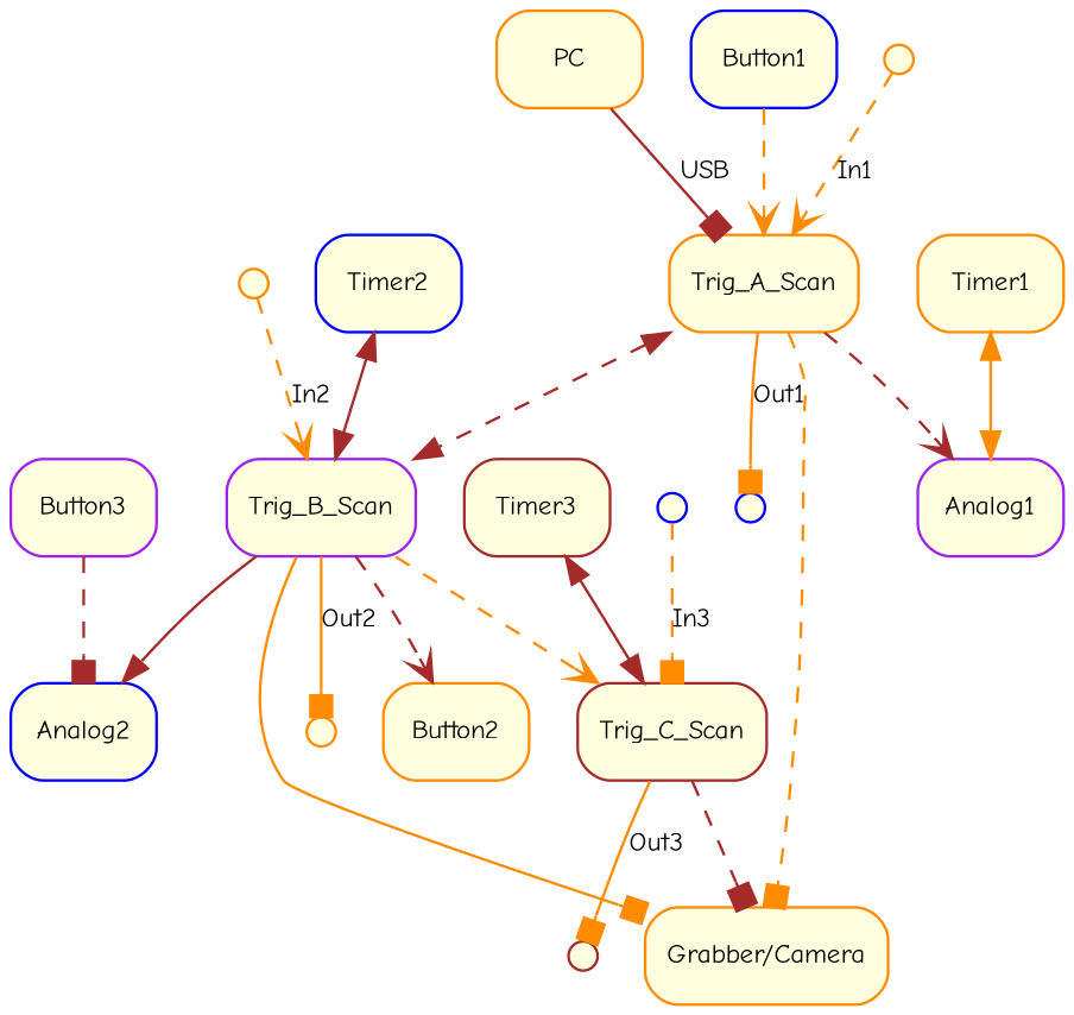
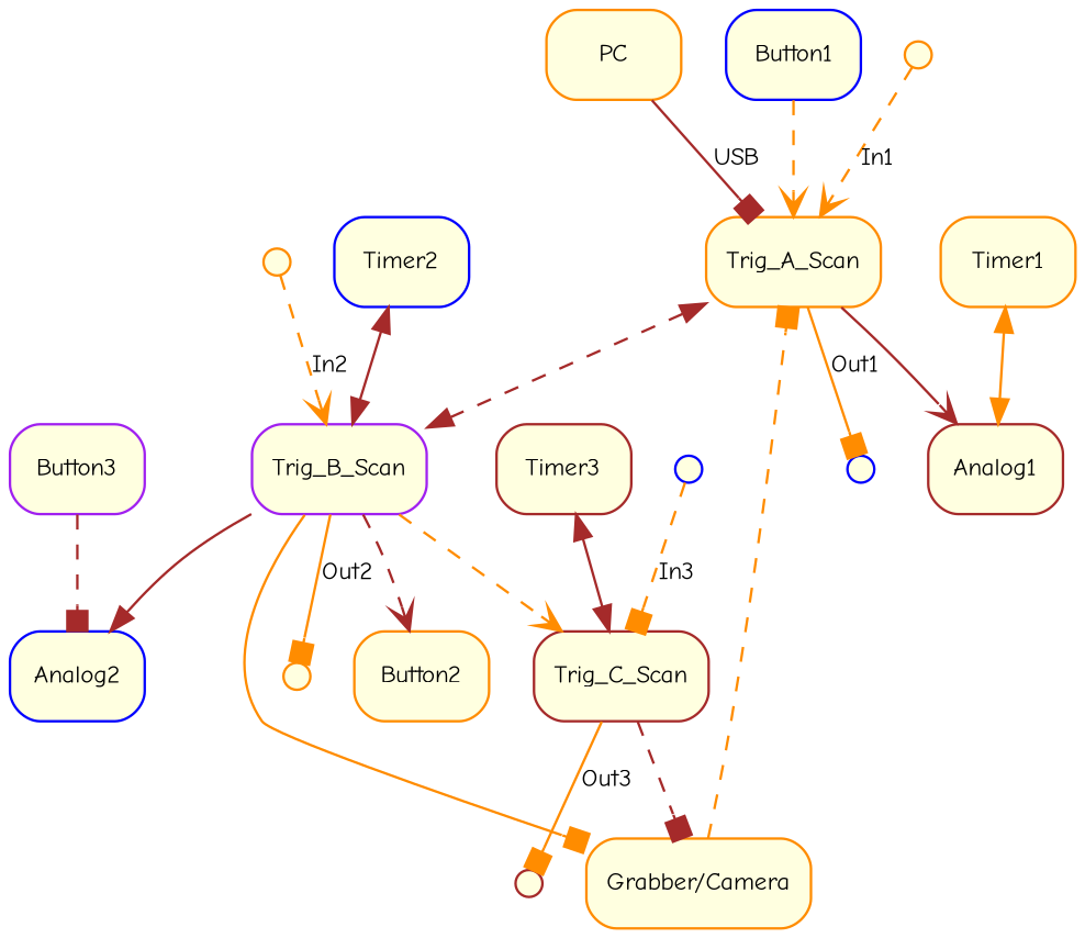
  digraph {
    fontname="Comic Neue"
    labeldistance=0.0
    node [color=darkorange fillcolor=lightyellow fontname="Comic Neue" fontsize=10 shape=box style="filled, rounded"]
    edge [arrowhead=box color=darkorange fontname="Comic Neue" fontsize=10]
    n1 [label=Trig_A_Scan]
    PC
    n3 [label="Grabber/Camera"]
    n4 [color=purple label=Trig_B_Scan]
    TrigOut1 [color=blue shape=point width=.15]
-   Analog1 [color=purple]
+   Analog1 [color=brown]
    Button1 [color=blue]
    Button2
    n9 [color=brown label=Trig_C_Scan]
    TrigOut2 [shape=point width=.15]
    Analog2 [color=blue]
    Button3 [color=purple]
    TrigOut3 [color=brown shape=point width=.15]
    Timer1
    Timer2 [color=blue]
    Timer3 [color=brown]
    TrigIn1 [shape=point width=.15]
    TrigIn2 [shape=point width=.15]
    TrigIn3 [color=blue shape=point width=.15]
-   n1 -> n3 [style=dashed]
+   n3 -> n1 [style=dashed]
    n1 -> n4 [color=brown dir=both style=dashed arrowhead=""]
    n1 -> TrigOut1 [label=Out1]
-   n1 -> Analog1 [arrowhead=vee color=brown style=dashed]
+   n1 -> Analog1 [arrowhead=vee color=brown]
    PC -> n1 [color=brown label=USB]
    n4 -> n3
    n4 -> Button2 [arrowhead=vee color=brown style=dashed]
    n4 -> n9 [arrowhead=vee style=dashed]
    n4 -> TrigOut2 [label=Out2]
    n4 -> Analog2 [arrowhead=normal color=brown]
    Button1 -> n1 [arrowhead=vee style=dashed]
    n9 -> n3 [color=brown style=dashed]
    n9 -> TrigOut3 [label=Out3]
    Button3 -> Analog2 [color=brown style=dashed]
    Timer1 -> Analog1 [dir=both arrowhead=""]
    Timer2 -> n4 [color=brown dir=both arrowhead=""]
    Timer3 -> n9 [color=brown dir=both arrowhead=""]
    TrigIn1 -> n1 [arrowhead=vee label=In1 style=dashed]
    TrigIn2 -> n4 [arrowhead=vee label=In2 style=dashed]
    TrigIn3 -> n9 [label=In3 style=dashed]
  }
